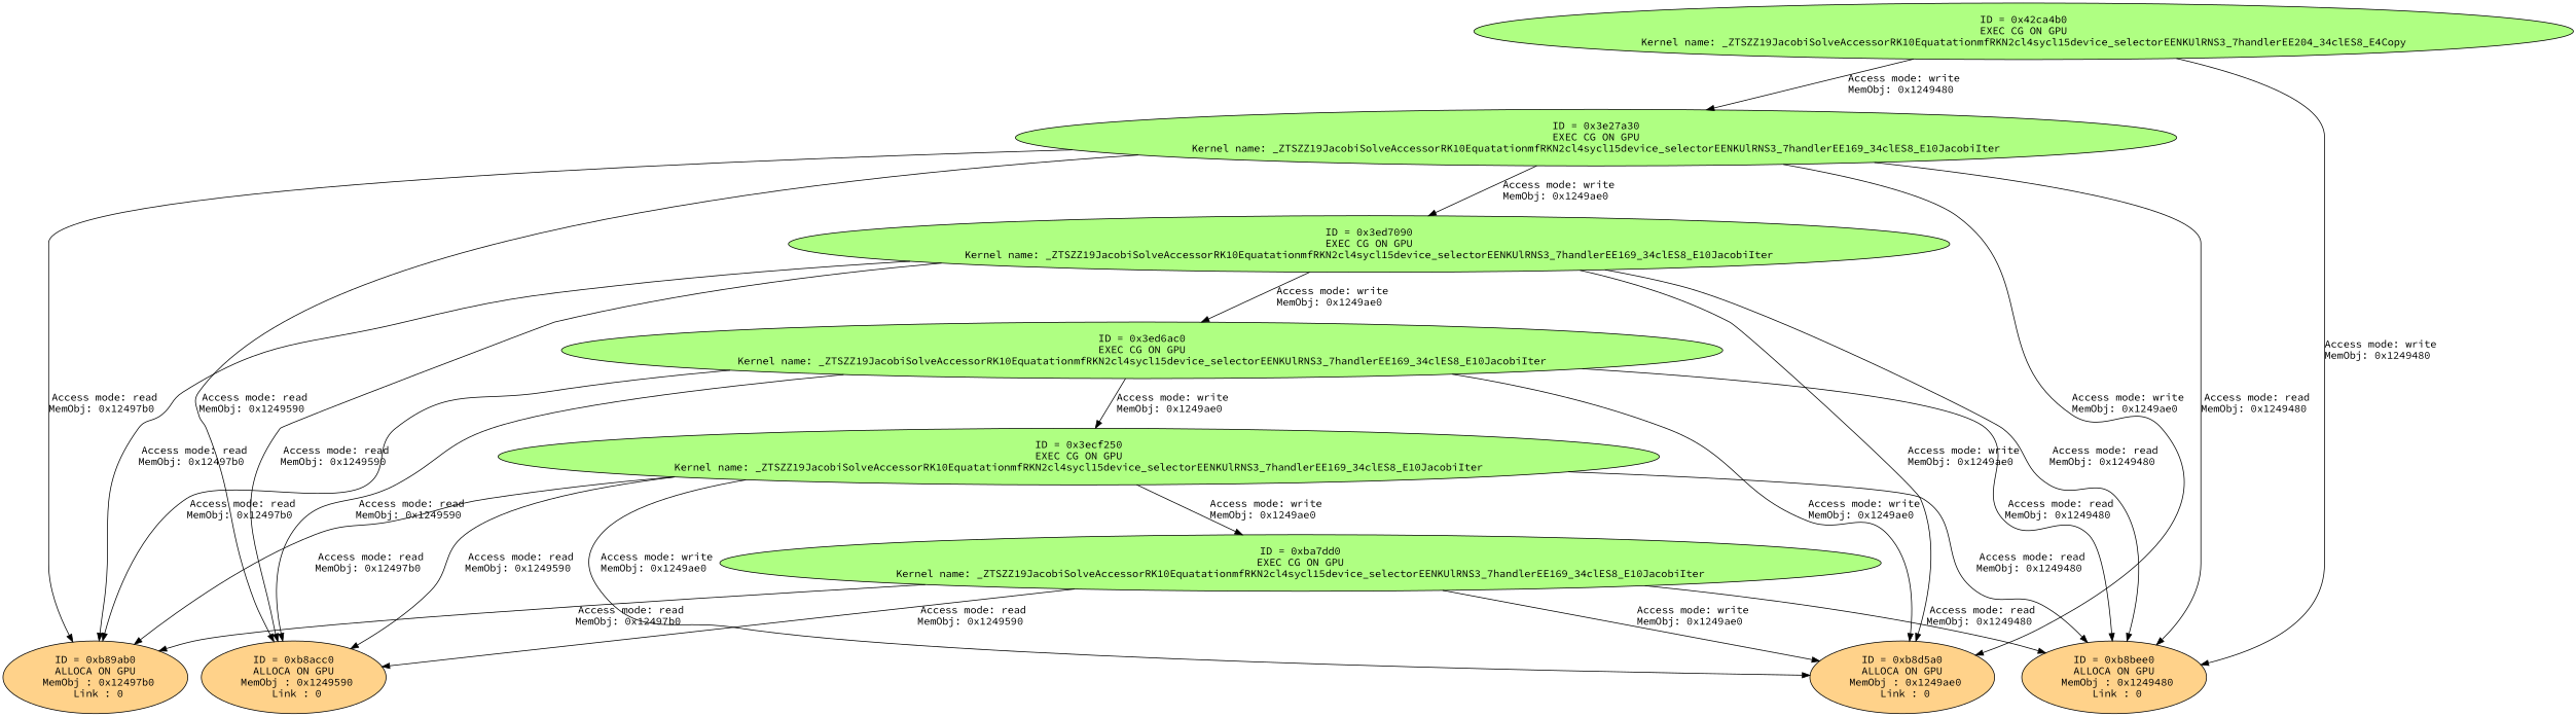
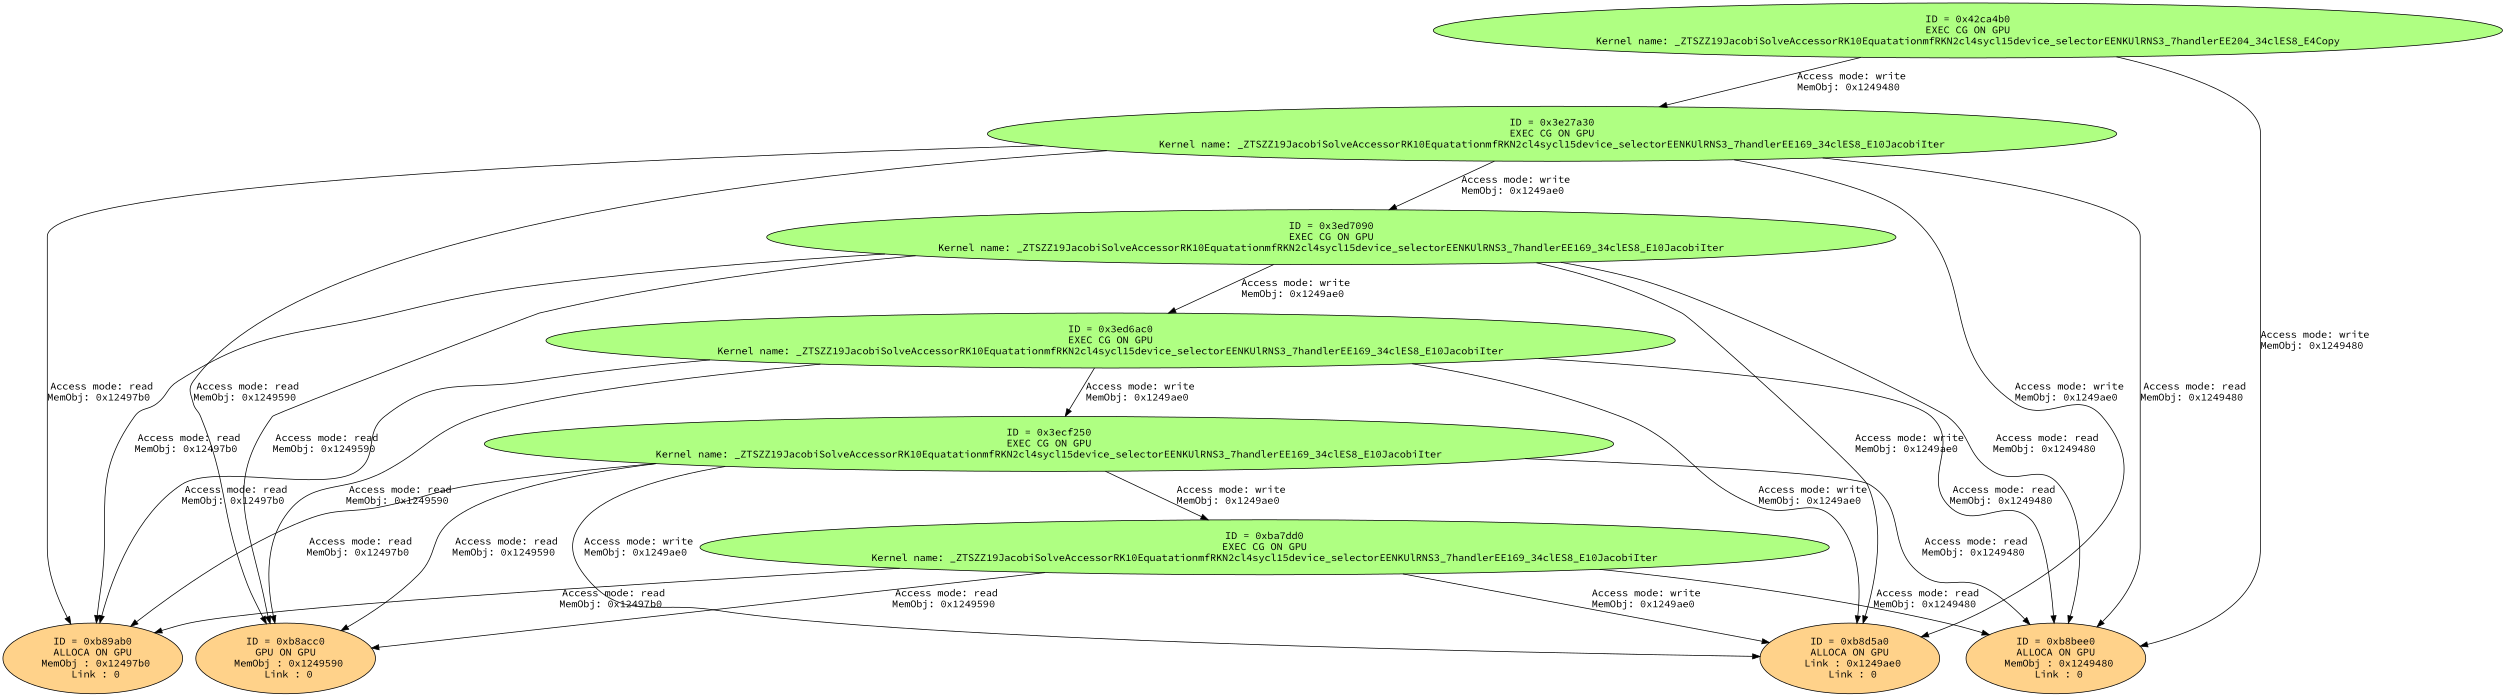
  strict digraph {
    fontname="Source Code Pro"
    node [fillcolor="#AFFF82" fontname="Source Code Pro" style=filled]
    edge [fontname="Source Code Pro"]
    n1 [label="ID = 0x42ca4b0\nEXEC CG ON GPU\nKernel name: _ZTSZZ19JacobiSolveAccessorRK10EquatationmfRKN2cl4sycl15device_selectorEENKUlRNS3_7handlerEE204_34clES8_E4Copy\n"]
    n2 [label="ID = 0x3e27a30\nEXEC CG ON GPU\nKernel name: _ZTSZZ19JacobiSolveAccessorRK10EquatationmfRKN2cl4sycl15device_selectorEENKUlRNS3_7handlerEE169_34clES8_E10JacobiIter\n"]
    n3 [fillcolor="#FFD28A" label="ID = 0xb8bee0\nALLOCA ON GPU\n MemObj : 0x1249480\n Link : 0\n"]
    n4 [fillcolor="#FFD28A" label="ID = 0xb89ab0\nALLOCA ON GPU\n MemObj : 0x12497b0\n Link : 0\n"]
-   n5 [fillcolor="#FFD28A" label="ID = 0xb8acc0\nALLOCA ON GPU\n MemObj : 0x1249590\n Link : 0\n"]
+   n5 [fillcolor="#FFD28A" label="ID = 0xb8acc0\nGPU ON GPU\n MemObj : 0x1249590\n Link : 0\n"]
    n6 [label="ID = 0x3ed7090\nEXEC CG ON GPU\nKernel name: _ZTSZZ19JacobiSolveAccessorRK10EquatationmfRKN2cl4sycl15device_selectorEENKUlRNS3_7handlerEE169_34clES8_E10JacobiIter\n"]
-   n7 [fillcolor="#FFD28A" label="ID = 0xb8d5a0\nALLOCA ON GPU\n MemObj : 0x1249ae0\n Link : 0\n"]
+   n7 [fillcolor="#FFD28A" label="ID = 0xb8d5a0\nALLOCA ON GPU\n Link : 0x1249ae0\n Link : 0\n"]
    n8 [label="ID = 0x3ed6ac0\nEXEC CG ON GPU\nKernel name: _ZTSZZ19JacobiSolveAccessorRK10EquatationmfRKN2cl4sycl15device_selectorEENKUlRNS3_7handlerEE169_34clES8_E10JacobiIter\n"]
    n9 [label="ID = 0x3ecf250\nEXEC CG ON GPU\nKernel name: _ZTSZZ19JacobiSolveAccessorRK10EquatationmfRKN2cl4sycl15device_selectorEENKUlRNS3_7handlerEE169_34clES8_E10JacobiIter\n"]
    n10 [label="ID = 0xba7dd0\nEXEC CG ON GPU\nKernel name: _ZTSZZ19JacobiSolveAccessorRK10EquatationmfRKN2cl4sycl15device_selectorEENKUlRNS3_7handlerEE169_34clES8_E10JacobiIter\n"]
    n1 -> n2 [label="Access mode: write\nMemObj: 0x1249480 "]
    n1 -> n3 [label="Access mode: write\nMemObj: 0x1249480 "]
    n2 -> n3 [label="Access mode: read\nMemObj: 0x1249480 "]
    n2 -> n4 [label="Access mode: read\nMemObj: 0x12497b0 "]
    n2 -> n5 [label="Access mode: read\nMemObj: 0x1249590 "]
    n2 -> n6 [label="Access mode: write\nMemObj: 0x1249ae0 "]
    n2 -> n7 [label="Access mode: write\nMemObj: 0x1249ae0 "]
    n6 -> n3 [label="Access mode: read\nMemObj: 0x1249480 "]
    n6 -> n4 [label="Access mode: read\nMemObj: 0x12497b0 "]
    n6 -> n5 [label="Access mode: read\nMemObj: 0x1249590 "]
    n6 -> n7 [label="Access mode: write\nMemObj: 0x1249ae0 "]
    n6 -> n8 [label="Access mode: write\nMemObj: 0x1249ae0 "]
    n8 -> n3 [label="Access mode: read\nMemObj: 0x1249480 "]
    n8 -> n4 [label="Access mode: read\nMemObj: 0x12497b0 "]
    n8 -> n5 [label="Access mode: read\nMemObj: 0x1249590 "]
    n8 -> n7 [label="Access mode: write\nMemObj: 0x1249ae0 "]
    n8 -> n9 [label="Access mode: write\nMemObj: 0x1249ae0 "]
    n9 -> n3 [label="Access mode: read\nMemObj: 0x1249480 "]
    n9 -> n4 [label="Access mode: read\nMemObj: 0x12497b0 "]
    n9 -> n5 [label="Access mode: read\nMemObj: 0x1249590 "]
    n9 -> n7 [label="Access mode: write\nMemObj: 0x1249ae0 "]
    n9 -> n10 [label="Access mode: write\nMemObj: 0x1249ae0 "]
    n10 -> n3 [label="Access mode: read\nMemObj: 0x1249480 "]
    n10 -> n4 [label="Access mode: read\nMemObj: 0x12497b0 "]
    n10 -> n5 [label="Access mode: read\nMemObj: 0x1249590 "]
    n10 -> n7 [label="Access mode: write\nMemObj: 0x1249ae0 "]
  }
